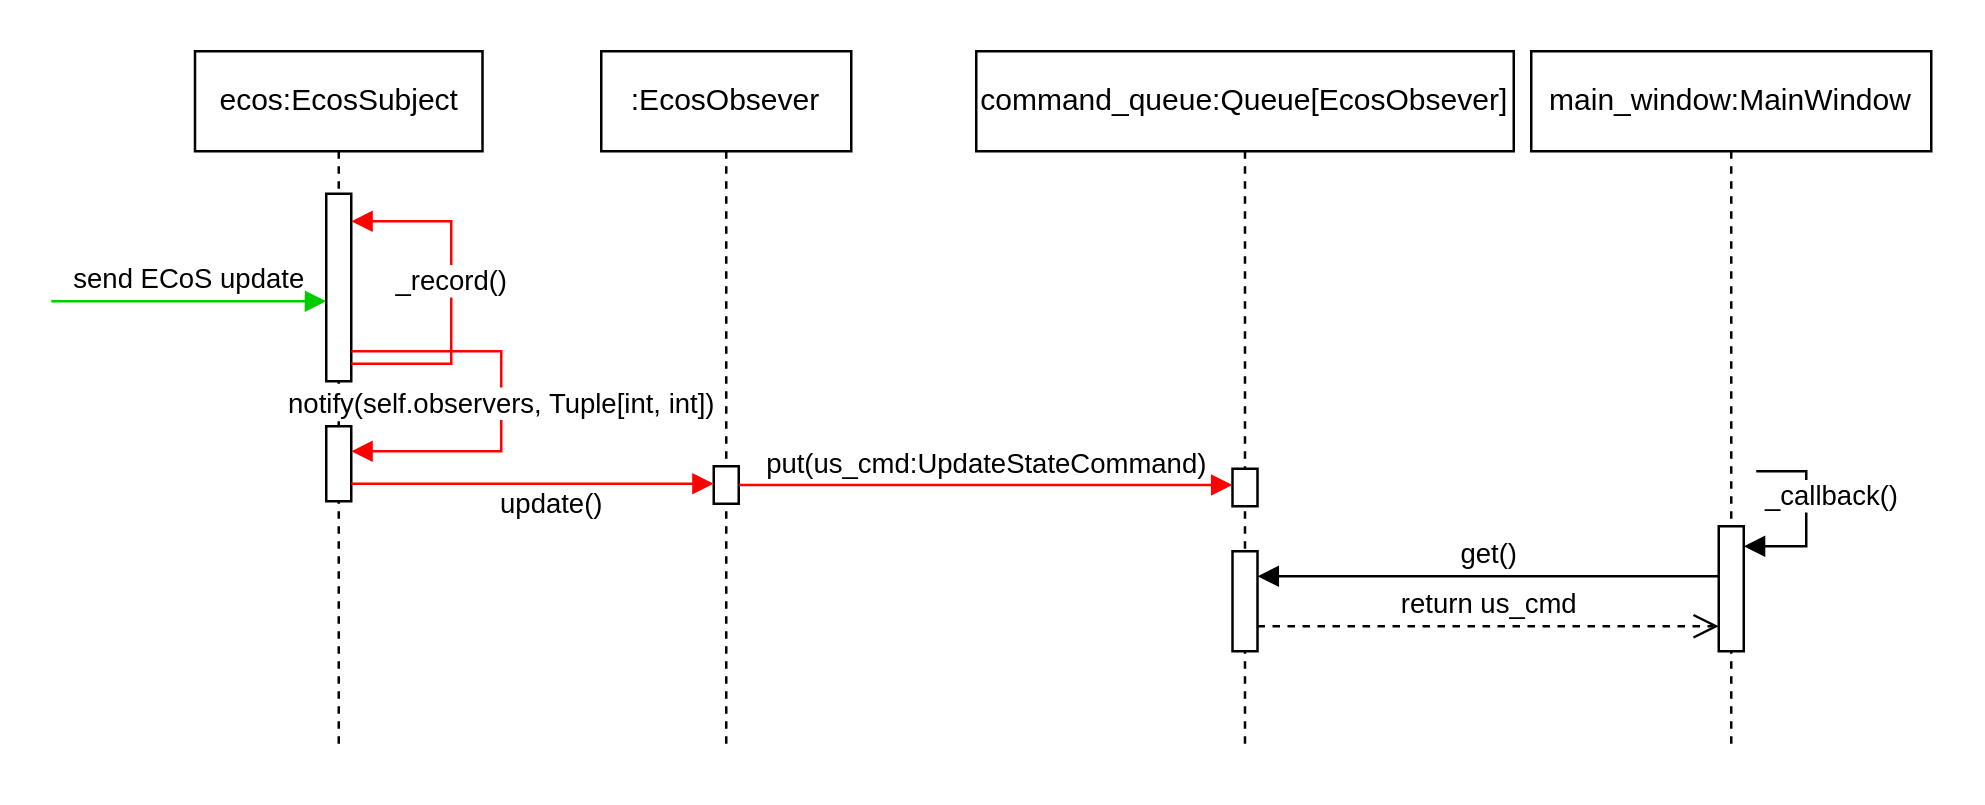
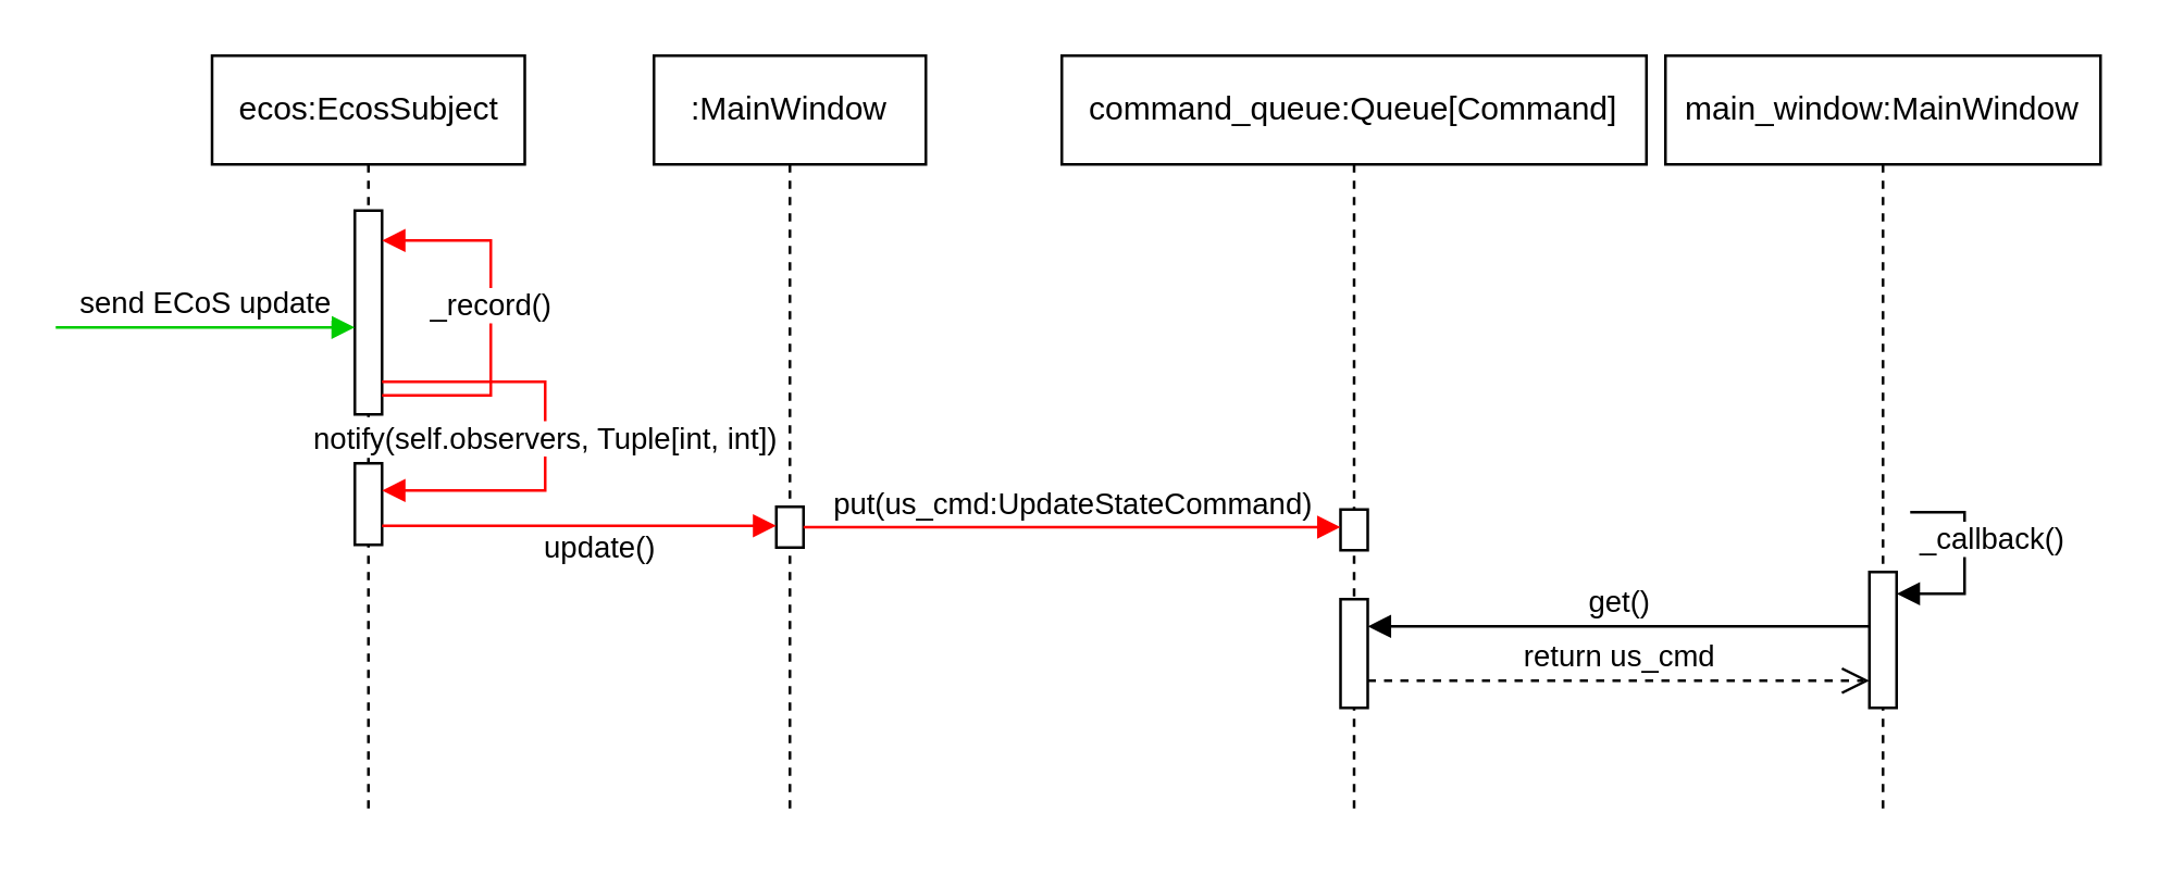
  <mxCell id="0" />
  <mxCell id="1" parent="0" />
  <mxCell id="2" value="main_window:MainWindow" style="shape=umlLifeline;perimeter=lifelinePerimeter;whiteSpace=wrap;html=1;container=1;dropTarget=0;collapsible=0;recursiveResize=0;outlineConnect=0;portConstraint=eastwest;newEdgeStyle={&quot;curved&quot;:0,&quot;rounded&quot;:0};" vertex="1" parent="1"><mxGeometry x="612" y="20" width="160" height="280" as="geometry" /></mxCell>
  <mxCell id="3" value="" style="html=1;points=[[0,0,0,0,5],[0,1,0,0,-5],[1,0,0,0,5],[1,1,0,0,-5]];perimeter=orthogonalPerimeter;outlineConnect=0;targetShapes=umlLifeline;portConstraint=eastwest;newEdgeStyle={&quot;curved&quot;:0,&quot;rounded&quot;:0};" vertex="1" parent="2"><mxGeometry x="75" y="190" width="10" height="50" as="geometry" /></mxCell>
- <mxCell id="4" value="command_queue:Queue[EcosObsever]" style="shape=umlLifeline;perimeter=lifelinePerimeter;whiteSpace=wrap;html=1;container=1;dropTarget=0;collapsible=0;recursiveResize=0;outlineConnect=0;portConstraint=eastwest;newEdgeStyle={&quot;curved&quot;:0,&quot;rounded&quot;:0};" vertex="1" parent="1"><mxGeometry x="390" y="20" width="215" height="280" as="geometry" /></mxCell>
+ <mxCell id="4" value="command_queue:Queue[Command]" style="shape=umlLifeline;perimeter=lifelinePerimeter;whiteSpace=wrap;html=1;container=1;dropTarget=0;collapsible=0;recursiveResize=0;outlineConnect=0;portConstraint=eastwest;newEdgeStyle={&quot;curved&quot;:0,&quot;rounded&quot;:0};" vertex="1" parent="1"><mxGeometry x="390" y="20" width="215" height="280" as="geometry" /></mxCell>
  <mxCell id="5" value="" style="html=1;points=[[0,0,0,0,5],[0,1,0,0,-5],[1,0,0,0,5],[1,1,0,0,-5]];perimeter=orthogonalPerimeter;outlineConnect=0;targetShapes=umlLifeline;portConstraint=eastwest;newEdgeStyle={&quot;curved&quot;:0,&quot;rounded&quot;:0};" vertex="1" parent="4"><mxGeometry x="102.5" y="167" width="10" height="15" as="geometry" /></mxCell>
  <mxCell id="6" value="" style="html=1;points=[[0,0,0,0,5],[0,1,0,0,-5],[1,0,0,0,5],[1,1,0,0,-5]];perimeter=orthogonalPerimeter;outlineConnect=0;targetShapes=umlLifeline;portConstraint=eastwest;newEdgeStyle={&quot;curved&quot;:0,&quot;rounded&quot;:0};" vertex="1" parent="4"><mxGeometry x="102.5" y="200" width="10" height="40" as="geometry" /></mxCell>
- <mxCell id="7" value=":EcosObsever" style="shape=umlLifeline;perimeter=lifelinePerimeter;whiteSpace=wrap;html=1;container=1;dropTarget=0;collapsible=0;recursiveResize=0;outlineConnect=0;portConstraint=eastwest;newEdgeStyle={&quot;curved&quot;:0,&quot;rounded&quot;:0};" vertex="1" parent="1"><mxGeometry x="240" y="20" width="100" height="280" as="geometry" /></mxCell>
+ <mxCell id="7" value=":MainWindow" style="shape=umlLifeline;perimeter=lifelinePerimeter;whiteSpace=wrap;html=1;container=1;dropTarget=0;collapsible=0;recursiveResize=0;outlineConnect=0;portConstraint=eastwest;newEdgeStyle={&quot;curved&quot;:0,&quot;rounded&quot;:0};" vertex="1" parent="1"><mxGeometry x="240" y="20" width="100" height="280" as="geometry" /></mxCell>
  <mxCell id="8" value="" style="html=1;points=[[0,0,0,0,5],[0,1,0,0,-5],[1,0,0,0,5],[1,1,0,0,-5]];perimeter=orthogonalPerimeter;outlineConnect=0;targetShapes=umlLifeline;portConstraint=eastwest;newEdgeStyle={&quot;curved&quot;:0,&quot;rounded&quot;:0};" vertex="1" parent="7"><mxGeometry x="45" y="166" width="10" height="15" as="geometry" /></mxCell>
  <mxCell id="9" value="ecos:EcosSubject" style="shape=umlLifeline;perimeter=lifelinePerimeter;whiteSpace=wrap;html=1;container=1;dropTarget=0;collapsible=0;recursiveResize=0;outlineConnect=0;portConstraint=eastwest;newEdgeStyle={&quot;curved&quot;:0,&quot;rounded&quot;:0};" vertex="1" parent="1"><mxGeometry x="77.5" y="20" width="115" height="280" as="geometry" /></mxCell>
  <mxCell id="10" value="" style="html=1;points=[[0,0,0,0,5],[0,1,0,0,-5],[1,0,0,0,5],[1,1,0,0,-5]];perimeter=orthogonalPerimeter;outlineConnect=0;targetShapes=umlLifeline;portConstraint=eastwest;newEdgeStyle={&quot;curved&quot;:0,&quot;rounded&quot;:0};" vertex="1" parent="1"><mxGeometry x="130" y="77" width="10" height="75" as="geometry" /></mxCell>
  <mxCell id="11" value="_record()" style="html=1;verticalAlign=bottom;endArrow=block;curved=0;rounded=0;strokeColor=#FF0000;" edge="1" parent="1"><mxGeometry x="-0.059" width="80" relative="1" as="geometry"><mxPoint x="140" y="145" as="sourcePoint" /><mxPoint x="140" y="88" as="targetPoint" /><Array as="points"><mxPoint x="180" y="145" /><mxPoint x="180" y="88" /><mxPoint x="160" y="88" /></Array><mxPoint as="offset" /></mxGeometry></mxCell>
  <mxCell id="12" value="" style="html=1;points=[[0,0,0,0,5],[0,1,0,0,-5],[1,0,0,0,5],[1,1,0,0,-5]];perimeter=orthogonalPerimeter;outlineConnect=0;targetShapes=umlLifeline;portConstraint=eastwest;newEdgeStyle={&quot;curved&quot;:0,&quot;rounded&quot;:0};" vertex="1" parent="1"><mxGeometry x="130" y="170" width="10" height="30" as="geometry" /></mxCell>
  <mxCell id="13" value="notify(self.observers, Tuple[int, int])" style="html=1;verticalAlign=bottom;endArrow=block;curved=0;rounded=0;strokeColor=#FF0000;" edge="1" parent="1" source="10" target="12"><mxGeometry x="0.125" width="80" relative="1" as="geometry"><mxPoint x="160" y="140" as="sourcePoint" /><mxPoint x="210" y="190" as="targetPoint" /><Array as="points"><mxPoint x="200" y="140" /><mxPoint x="200" y="180" /></Array><mxPoint as="offset" /></mxGeometry></mxCell>
  <mxCell id="14" value="update()" style="html=1;verticalAlign=bottom;endArrow=block;curved=0;rounded=0;strokeColor=#FF0000;" edge="1" parent="1" source="12" target="8"><mxGeometry x="0.103" y="-17" relative="1" as="geometry"><mxPoint x="160" y="193" as="sourcePoint" /><Array as="points"><mxPoint x="270" y="193" /></Array><mxPoint x="395" y="210" as="targetPoint" /><mxPoint as="offset" /></mxGeometry></mxCell>
  <mxCell id="15" value="put(us_cmd:UpdateStateCommand)" style="html=1;verticalAlign=bottom;endArrow=block;curved=0;rounded=0;strokeColor=#FF0000;" edge="1" parent="1" source="8" target="5"><mxGeometry width="80" relative="1" as="geometry"><mxPoint x="490" y="203" as="sourcePoint" /><mxPoint x="570" y="203" as="targetPoint" /></mxGeometry></mxCell>
  <mxCell id="16" value="send ECoS update" style="html=1;verticalAlign=bottom;endArrow=block;curved=0;rounded=0;strokeColor=#00CC00;" edge="1" parent="1" target="10"><mxGeometry width="80" relative="1" as="geometry"><mxPoint x="20" y="120" as="sourcePoint" /><mxPoint x="-20" y="120" as="targetPoint" /></mxGeometry></mxCell>
  <mxCell id="17" value="get()" style="html=1;verticalAlign=bottom;endArrow=block;curved=0;rounded=0;" edge="1" parent="1" source="3" target="6"><mxGeometry width="80" relative="1" as="geometry"><mxPoint x="705" y="230" as="sourcePoint" /><mxPoint x="520" y="230" as="targetPoint" /><Array as="points"><mxPoint x="610" y="230" /></Array></mxGeometry></mxCell>
  <mxCell id="18" value="return us_cmd" style="html=1;verticalAlign=bottom;endArrow=open;dashed=1;endSize=8;curved=0;rounded=0;" edge="1" parent="1" source="6" target="3"><mxGeometry relative="1" as="geometry"><mxPoint x="520" y="250" as="sourcePoint" /><mxPoint x="705" y="250" as="targetPoint" /><Array as="points"><mxPoint x="610" y="250" /></Array></mxGeometry></mxCell>
  <mxCell id="19" value="_callback()" style="html=1;align=left;spacingLeft=2;endArrow=block;rounded=0;edgeStyle=orthogonalEdgeStyle;curved=0;rounded=0;" edge="1" parent="1" target="3"><mxGeometry x="-1" y="-10" relative="1" as="geometry"><mxPoint x="702" y="188" as="sourcePoint" /><Array as="points"><mxPoint x="722" y="188" /><mxPoint x="722" y="218" /></Array><mxPoint as="offset" /><mxPoint x="697" y="218" as="targetPoint" /></mxGeometry></mxCell>
